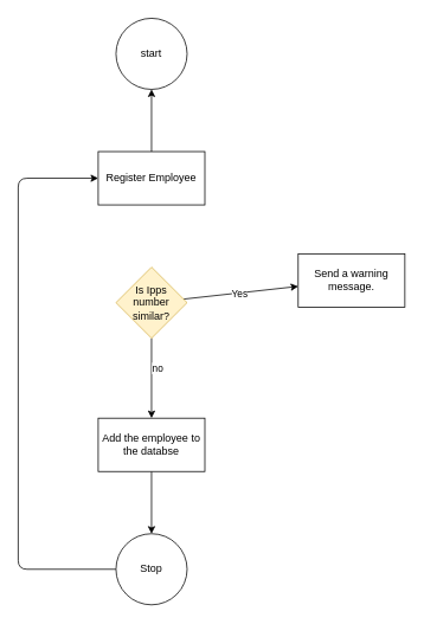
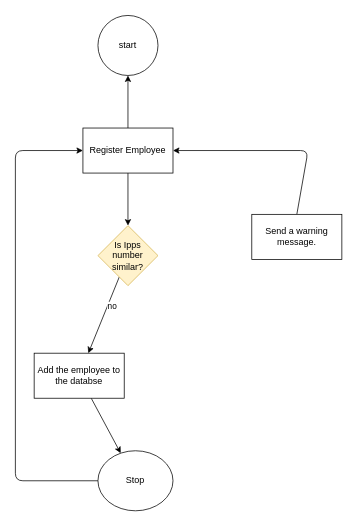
  <mxCell id="0" />
  <mxCell id="1" parent="0" />
  <mxCell id="2" value="start" style="ellipse;whiteSpace=wrap;html=1;aspect=fixed;" vertex="1" parent="1"><mxGeometry x="130" width="80" height="80" as="geometry" y="20" /></mxCell>
+ <mxCell id="3" value="" style="edgeStyle=none;html=1;" edge="1" parent="1" source="5" target="10"><mxGeometry relative="1" as="geometry" /></mxCell>
  <mxCell id="4" style="edgeStyle=none;html=1;exitX=0.5;exitY=0;exitDx=0;exitDy=0;" edge="1" parent="1" source="5" target="2"><mxGeometry relative="1" as="geometry" /></mxCell>
  <mxCell id="5" value="Register Employee" style="rounded=0;whiteSpace=wrap;html=1;" vertex="1" parent="1"><mxGeometry x="110" y="170" width="120" height="60" as="geometry" /></mxCell>
- <mxCell id="6" value="" style="edgeStyle=none;html=1;" edge="1" parent="1" source="10" target="12"><mxGeometry relative="1" as="geometry" /></mxCell>
- <mxCell id="7" value="Yes" style="edgeLabel;html=1;align=center;verticalAlign=middle;resizable=0;points=[];" vertex="1" connectable="0" parent="6"><mxGeometry x="-0.022" y="-1" relative="1" as="geometry"><mxPoint as="offset" /></mxGeometry></mxCell>
  <mxCell id="8" value="" style="edgeStyle=none;html=1;" edge="1" parent="1" source="10" target="14"><mxGeometry relative="1" as="geometry" /></mxCell>
  <mxCell id="9" value="no" style="edgeLabel;html=1;align=center;verticalAlign=middle;resizable=0;points=[];" vertex="1" connectable="0" parent="8"><mxGeometry x="-0.276" y="6" relative="1" as="geometry"><mxPoint as="offset" /></mxGeometry></mxCell>
  <mxCell id="10" value="Is Ipps number similar?" style="rhombus;whiteSpace=wrap;html=1;rounded=0;fillColor=#fff2cc;strokeColor=#d6b656;" vertex="1" parent="1"><mxGeometry x="130" y="300" width="80" height="80" as="geometry" /></mxCell>
+ <mxCell id="11" style="edgeStyle=none;html=1;exitX=0.5;exitY=0;exitDx=0;exitDy=0;entryX=1;entryY=0.5;entryDx=0;entryDy=0;" edge="1" parent="1" source="12" target="5"><mxGeometry relative="1" as="geometry"><Array as="points"><mxPoint x="410" y="200" /></Array></mxGeometry></mxCell>
  <mxCell id="12" value="Send a warning message." style="whiteSpace=wrap;html=1;rounded=0;" vertex="1" parent="1"><mxGeometry x="335" y="285" width="120" height="60" as="geometry" /></mxCell>
  <mxCell id="13" value="" style="edgeStyle=none;html=1;" edge="1" parent="1" source="14" target="16"><mxGeometry relative="1" as="geometry" /></mxCell>
- <mxCell id="14" value="Add the employee to the databse" style="whiteSpace=wrap;html=1;rounded=0;" vertex="1" parent="1"><mxGeometry x="110" y="470" width="120" height="60" as="geometry" /></mxCell>
+ <mxCell id="14" value="Add the employee to the databse" style="whiteSpace=wrap;html=1;rounded=0;" vertex="1" parent="1"><mxGeometry x="45" y="470" width="120" height="60" as="geometry" /></mxCell>
  <mxCell id="15" style="edgeStyle=none;html=1;exitX=0;exitY=0.5;exitDx=0;exitDy=0;entryX=0;entryY=0.5;entryDx=0;entryDy=0;" edge="1" parent="1" source="16" target="5"><mxGeometry relative="1" as="geometry"><Array as="points"><mxPoint x="20" y="640" /><mxPoint x="20" y="200" /></Array></mxGeometry></mxCell>
- <mxCell id="16" value="Stop" style="ellipse;whiteSpace=wrap;html=1;rounded=0;" vertex="1" parent="1"><mxGeometry x="130" y="600" width="80" height="80" as="geometry" /></mxCell>
+ <mxCell id="16" value="Stop" style="ellipse;whiteSpace=wrap;html=1;rounded=0;" vertex="1" parent="1"><mxGeometry x="130" y="600" width="100" height="80" as="geometry" /></mxCell>
